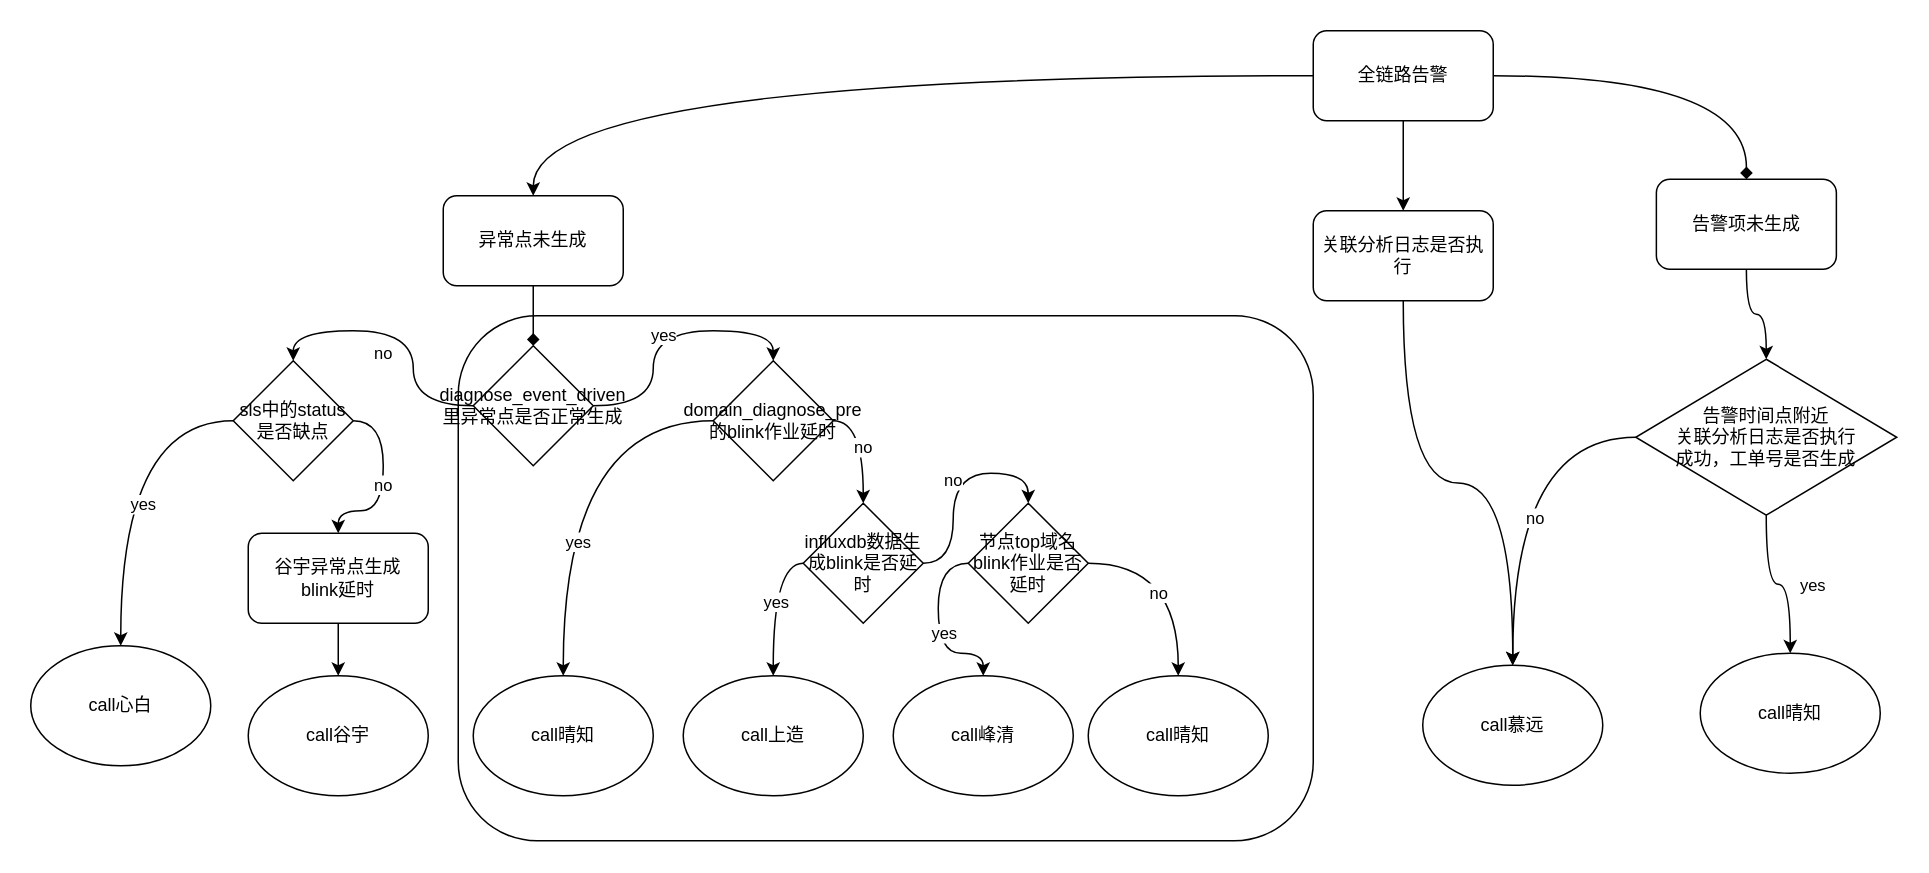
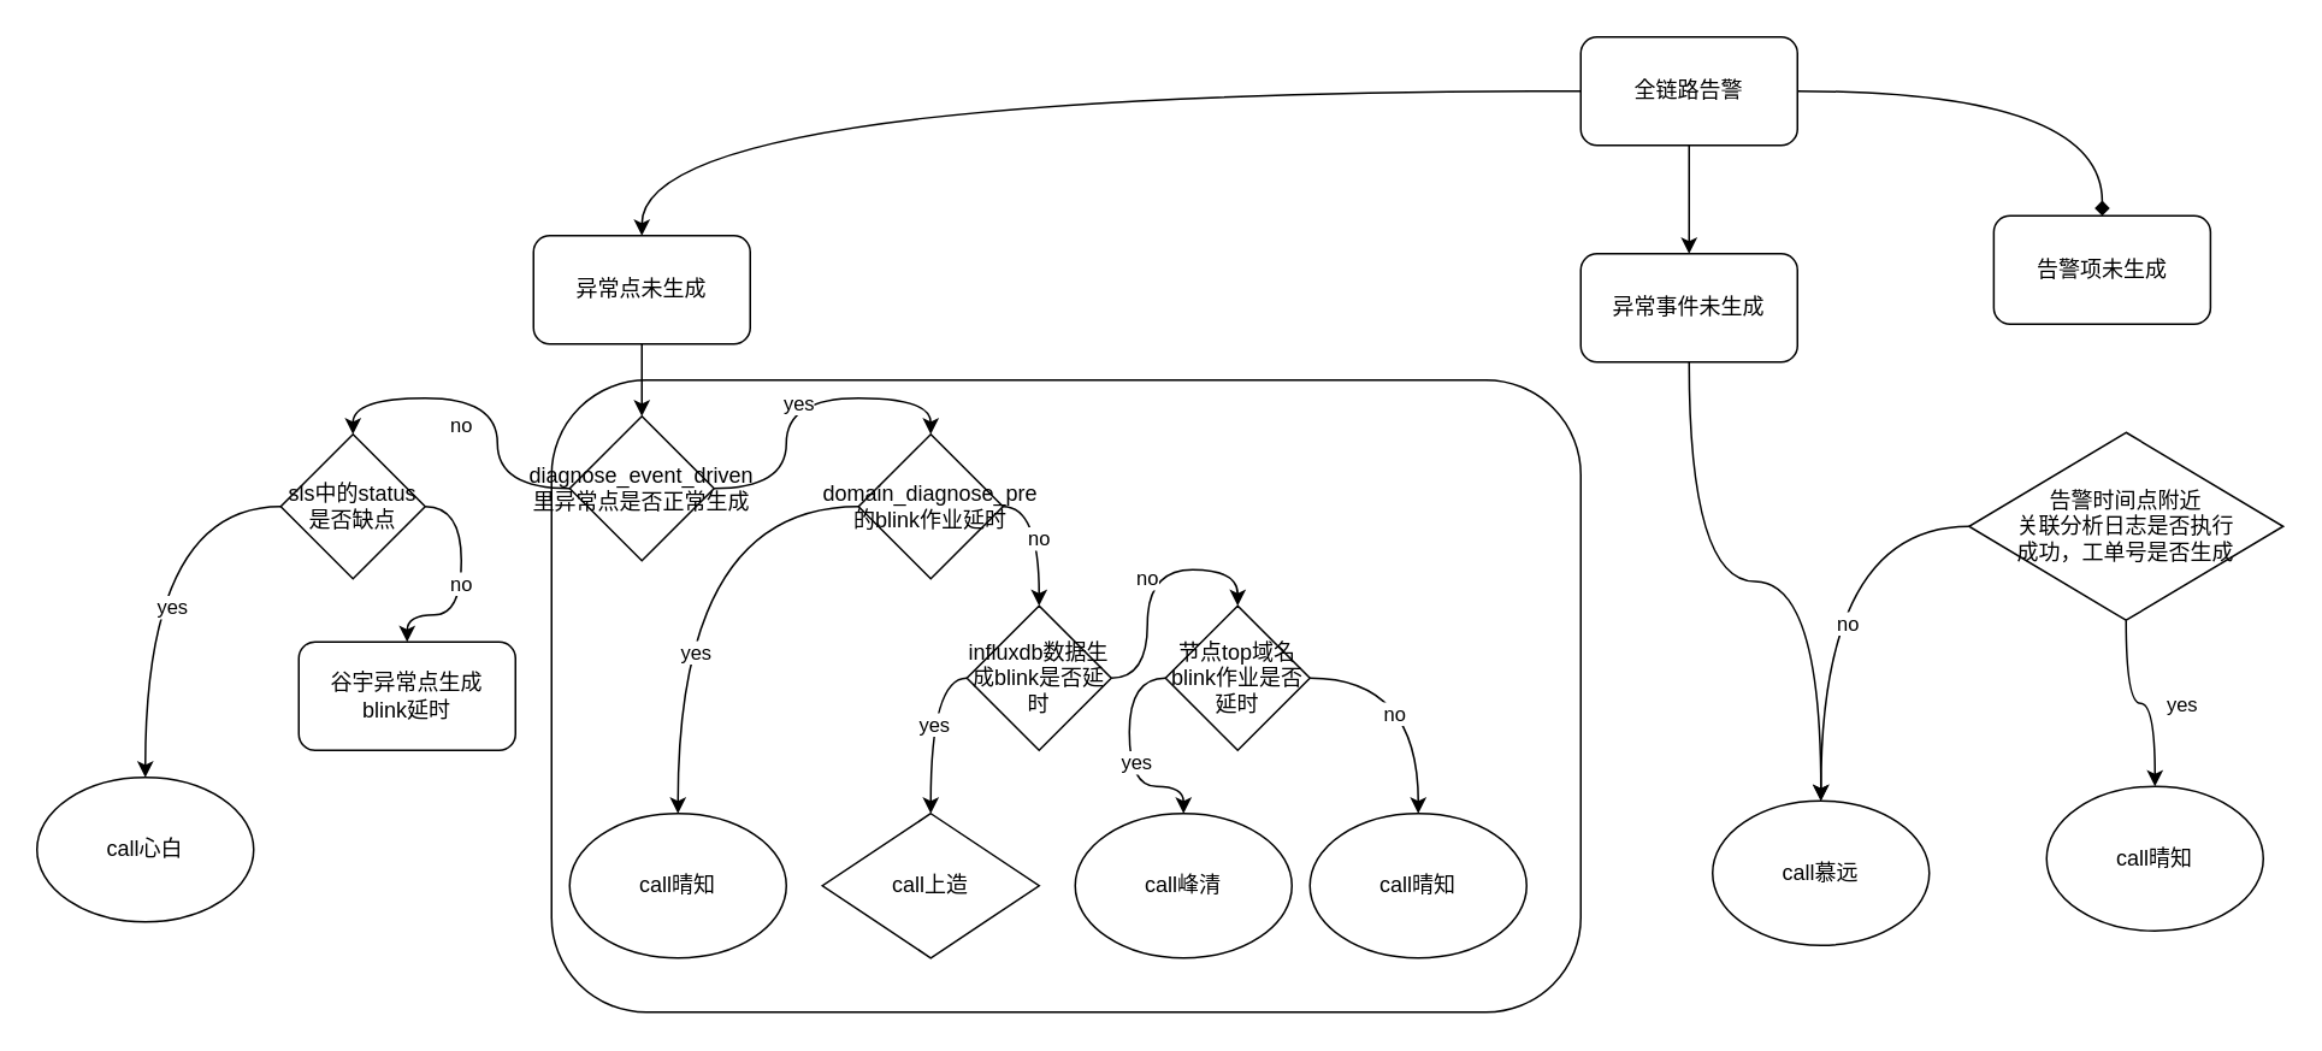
  <mxCell id="0" />
  <mxCell id="1" parent="0" />
  <mxCell id="2" value="" style="rounded=1;whiteSpace=wrap;html=1;" vertex="1" parent="1"><mxGeometry x="305" y="210" width="570" height="350" as="geometry" /></mxCell>
  <mxCell id="3" style="edgeStyle=orthogonalEdgeStyle;rounded=0;orthogonalLoop=1;jettySize=auto;html=1;entryX=0.5;entryY=0;entryDx=0;entryDy=0;curved=1;" edge="1" parent="1" source="6" target="8"><mxGeometry relative="1" as="geometry"><Array as="points"><mxPoint x="355" y="50" /></Array></mxGeometry></mxCell>
  <mxCell id="4" style="edgeStyle=orthogonalEdgeStyle;rounded=0;orthogonalLoop=1;jettySize=auto;html=1;exitX=1;exitY=0.5;exitDx=0;exitDy=0;curved=1;endArrow=diamond;" edge="1" parent="1" source="6" target="12"><mxGeometry relative="1" as="geometry" /></mxCell>
  <mxCell id="5" value="" style="edgeStyle=orthogonalEdgeStyle;curved=1;rounded=0;orthogonalLoop=1;jettySize=auto;html=1;" edge="1" parent="1" source="6" target="10"><mxGeometry relative="1" as="geometry" /></mxCell>
  <mxCell id="6" value="全链路告警" style="rounded=1;whiteSpace=wrap;html=1;" vertex="1" parent="1"><mxGeometry x="875" y="20" width="120" height="60" as="geometry" /></mxCell>
- <mxCell id="7" value="" style="edgeStyle=orthogonalEdgeStyle;curved=1;rounded=0;orthogonalLoop=1;jettySize=auto;html=1;endArrow=diamond;" edge="1" parent="1" source="8" target="19"><mxGeometry relative="1" as="geometry" /></mxCell>
+ <mxCell id="7" value="" style="edgeStyle=orthogonalEdgeStyle;curved=1;rounded=0;orthogonalLoop=1;jettySize=auto;html=1;" edge="1" parent="1" source="8" target="19"><mxGeometry relative="1" as="geometry" /></mxCell>
  <mxCell id="8" value="异常点未生成" style="rounded=1;whiteSpace=wrap;html=1;" vertex="1" parent="1"><mxGeometry x="295" y="130" width="120" height="60" as="geometry" /></mxCell>
  <mxCell id="9" style="edgeStyle=orthogonalEdgeStyle;curved=1;rounded=0;orthogonalLoop=1;jettySize=auto;html=1;exitX=0.5;exitY=1;exitDx=0;exitDy=0;" edge="1" parent="1" source="10" target="43"><mxGeometry relative="1" as="geometry" /></mxCell>
- <mxCell id="10" value="关联分析日志是否执行" style="rounded=1;whiteSpace=wrap;html=1;" vertex="1" parent="1"><mxGeometry x="875" y="140" width="120" height="60" as="geometry" /></mxCell>
- <mxCell id="11" style="edgeStyle=orthogonalEdgeStyle;curved=1;rounded=0;orthogonalLoop=1;jettySize=auto;html=1;exitX=0.5;exitY=1;exitDx=0;exitDy=0;entryX=0.5;entryY=0;entryDx=0;entryDy=0;" edge="1" parent="1" source="12" target="44"><mxGeometry relative="1" as="geometry"><mxPoint x="1163.75" y="239" as="targetPoint" /></mxGeometry></mxCell>
+ <mxCell id="10" value="异常事件未生成" style="rounded=1;whiteSpace=wrap;html=1;" vertex="1" parent="1"><mxGeometry x="875" y="140" width="120" height="60" as="geometry" /></mxCell>
  <mxCell id="12" value="告警项未生成" style="rounded=1;whiteSpace=wrap;html=1;" vertex="1" parent="1"><mxGeometry x="1103.75" y="119" width="120" height="60" as="geometry" /></mxCell>
- <mxCell id="13" value="" style="edgeStyle=orthogonalEdgeStyle;curved=1;rounded=0;orthogonalLoop=1;jettySize=auto;html=1;" edge="1" parent="1" source="14" target="24"><mxGeometry relative="1" as="geometry" /></mxCell>
  <mxCell id="14" value="谷宇异常点生成&lt;br&gt;blink延时" style="rounded=1;whiteSpace=wrap;html=1;" vertex="1" parent="1"><mxGeometry x="165" y="355" width="120" height="60" as="geometry" /></mxCell>
  <mxCell id="15" style="edgeStyle=orthogonalEdgeStyle;curved=1;rounded=0;orthogonalLoop=1;jettySize=auto;html=1;exitX=0;exitY=0.5;exitDx=0;exitDy=0;entryX=0.5;entryY=0;entryDx=0;entryDy=0;" edge="1" parent="1" source="19" target="33"><mxGeometry relative="1" as="geometry" /></mxCell>
  <mxCell id="16" value="no" style="edgeLabel;html=1;align=center;verticalAlign=middle;resizable=0;points=[];" vertex="1" connectable="0" parent="15"><mxGeometry x="-0.2" y="21" relative="1" as="geometry"><mxPoint as="offset" /></mxGeometry></mxCell>
  <mxCell id="17" style="edgeStyle=orthogonalEdgeStyle;curved=1;rounded=0;orthogonalLoop=1;jettySize=auto;html=1;exitX=1;exitY=0.5;exitDx=0;exitDy=0;entryX=0.5;entryY=0;entryDx=0;entryDy=0;" edge="1" parent="1" source="19" target="23"><mxGeometry relative="1" as="geometry" /></mxCell>
  <mxCell id="18" value="yes" style="edgeLabel;html=1;align=center;verticalAlign=middle;resizable=0;points=[];" vertex="1" connectable="0" parent="17"><mxGeometry x="0.015" y="-2" relative="1" as="geometry"><mxPoint as="offset" /></mxGeometry></mxCell>
  <mxCell id="19" value="diagnose_event_driven里异常点是否正常生成" style="rhombus;whiteSpace=wrap;html=1;" vertex="1" parent="1"><mxGeometry x="315" y="230" width="80" height="80" as="geometry" /></mxCell>
  <mxCell id="20" style="edgeStyle=orthogonalEdgeStyle;curved=1;rounded=0;orthogonalLoop=1;jettySize=auto;html=1;exitX=0;exitY=0.5;exitDx=0;exitDy=0;entryX=0.5;entryY=0;entryDx=0;entryDy=0;" edge="1" parent="1" source="23" target="25"><mxGeometry relative="1" as="geometry" /></mxCell>
  <mxCell id="21" value="yes" style="edgeLabel;html=1;align=center;verticalAlign=middle;resizable=0;points=[];" vertex="1" connectable="0" parent="20"><mxGeometry x="0.333" y="9" relative="1" as="geometry"><mxPoint as="offset" /></mxGeometry></mxCell>
  <mxCell id="22" value="no" style="edgeStyle=orthogonalEdgeStyle;curved=1;rounded=0;orthogonalLoop=1;jettySize=auto;html=1;entryX=0.5;entryY=0;entryDx=0;entryDy=0;exitX=1;exitY=0.5;exitDx=0;exitDy=0;" edge="1" parent="1" source="23" target="29"><mxGeometry relative="1" as="geometry" /></mxCell>
  <mxCell id="23" value="domain_diagnose_pre的blink作业延时" style="rhombus;whiteSpace=wrap;html=1;" vertex="1" parent="1"><mxGeometry x="475" y="240" width="80" height="80" as="geometry" /></mxCell>
- <mxCell id="24" value="call谷宇" style="ellipse;whiteSpace=wrap;html=1;" vertex="1" parent="1"><mxGeometry x="165" y="450" width="120" height="80" as="geometry" /></mxCell>
  <mxCell id="25" value="call晴知" style="ellipse;whiteSpace=wrap;html=1;" vertex="1" parent="1"><mxGeometry x="315" y="450" width="120" height="80" as="geometry" /></mxCell>
  <mxCell id="26" style="edgeStyle=orthogonalEdgeStyle;curved=1;rounded=0;orthogonalLoop=1;jettySize=auto;html=1;entryX=0.5;entryY=0;entryDx=0;entryDy=0;exitX=0;exitY=0.5;exitDx=0;exitDy=0;" edge="1" parent="1" source="29" target="34"><mxGeometry relative="1" as="geometry" /></mxCell>
  <mxCell id="27" value="yes" style="edgeLabel;html=1;align=center;verticalAlign=middle;resizable=0;points=[];" vertex="1" connectable="0" parent="26"><mxGeometry x="-0.053" y="1" relative="1" as="geometry"><mxPoint as="offset" /></mxGeometry></mxCell>
  <mxCell id="28" value="no" style="edgeStyle=orthogonalEdgeStyle;curved=1;rounded=0;orthogonalLoop=1;jettySize=auto;html=1;entryX=0.5;entryY=0;entryDx=0;entryDy=0;exitX=1;exitY=0.5;exitDx=0;exitDy=0;" edge="1" parent="1" source="29" target="40"><mxGeometry relative="1" as="geometry" /></mxCell>
  <mxCell id="29" value="influxdb数据生成blink是否延时" style="rhombus;whiteSpace=wrap;html=1;" vertex="1" parent="1"><mxGeometry x="535" y="335" width="80" height="80" as="geometry" /></mxCell>
  <mxCell id="30" value="no" style="edgeStyle=orthogonalEdgeStyle;curved=1;rounded=0;orthogonalLoop=1;jettySize=auto;html=1;exitX=1;exitY=0.5;exitDx=0;exitDy=0;entryX=0.5;entryY=0;entryDx=0;entryDy=0;" edge="1" parent="1" source="33" target="14"><mxGeometry relative="1" as="geometry" /></mxCell>
  <mxCell id="31" style="edgeStyle=orthogonalEdgeStyle;curved=1;rounded=0;orthogonalLoop=1;jettySize=auto;html=1;exitX=0;exitY=0.5;exitDx=0;exitDy=0;" edge="1" parent="1" source="33" target="35"><mxGeometry relative="1" as="geometry" /></mxCell>
  <mxCell id="32" value="yes" style="edgeLabel;html=1;align=center;verticalAlign=middle;resizable=0;points=[];" vertex="1" connectable="0" parent="31"><mxGeometry x="0.152" y="14" relative="1" as="geometry"><mxPoint as="offset" /></mxGeometry></mxCell>
  <mxCell id="33" value="sls中的status是否缺点" style="rhombus;whiteSpace=wrap;html=1;" vertex="1" parent="1"><mxGeometry x="155" y="240" width="80" height="80" as="geometry" /></mxCell>
- <mxCell id="34" value="call上造" style="ellipse;whiteSpace=wrap;html=1;" vertex="1" parent="1"><mxGeometry x="455" y="450" width="120" height="80" as="geometry" /></mxCell>
+ <mxCell id="34" value="call上造" style="rhombus;whiteSpace=wrap;html=1;" vertex="1" parent="1"><mxGeometry x="455" y="450" width="120" height="80" as="geometry" /></mxCell>
  <mxCell id="35" value="call心白" style="ellipse;whiteSpace=wrap;html=1;" vertex="1" parent="1"><mxGeometry x="20" y="430" width="120" height="80" as="geometry" /></mxCell>
  <mxCell id="36" style="edgeStyle=orthogonalEdgeStyle;curved=1;rounded=0;orthogonalLoop=1;jettySize=auto;html=1;exitX=0;exitY=0.5;exitDx=0;exitDy=0;entryX=0.5;entryY=0;entryDx=0;entryDy=0;" edge="1" parent="1" source="40" target="41"><mxGeometry relative="1" as="geometry" /></mxCell>
  <mxCell id="37" value="yes" style="edgeLabel;html=1;align=center;verticalAlign=middle;resizable=0;points=[];" vertex="1" connectable="0" parent="36"><mxGeometry x="0.056" y="3" relative="1" as="geometry"><mxPoint as="offset" /></mxGeometry></mxCell>
  <mxCell id="38" style="edgeStyle=orthogonalEdgeStyle;curved=1;rounded=0;orthogonalLoop=1;jettySize=auto;html=1;exitX=1;exitY=0.5;exitDx=0;exitDy=0;entryX=0.5;entryY=0;entryDx=0;entryDy=0;" edge="1" parent="1" source="40" target="42"><mxGeometry relative="1" as="geometry" /></mxCell>
  <mxCell id="39" value="no" style="edgeLabel;html=1;align=center;verticalAlign=middle;resizable=0;points=[];" vertex="1" connectable="0" parent="38"><mxGeometry x="-0.319" y="-19" relative="1" as="geometry"><mxPoint as="offset" /></mxGeometry></mxCell>
  <mxCell id="40" value="节点top域名blink作业是否延时" style="rhombus;whiteSpace=wrap;html=1;" vertex="1" parent="1"><mxGeometry x="645" y="335" width="80" height="80" as="geometry" /></mxCell>
  <mxCell id="41" value="call峰清" style="ellipse;whiteSpace=wrap;html=1;" vertex="1" parent="1"><mxGeometry x="595" y="450" width="120" height="80" as="geometry" /></mxCell>
  <mxCell id="42" value="call晴知" style="ellipse;whiteSpace=wrap;html=1;" vertex="1" parent="1"><mxGeometry x="725" y="450" width="120" height="80" as="geometry" /></mxCell>
  <mxCell id="43" value="call慕远" style="ellipse;whiteSpace=wrap;html=1;" vertex="1" parent="1"><mxGeometry x="948" y="443" width="120" height="80" as="geometry" /></mxCell>
  <mxCell id="44" value="告警时间点附近&lt;br&gt;关联分析日志是否执行&lt;br&gt;成功，工单号是否生成" style="rhombus;whiteSpace=wrap;html=1;" vertex="1" parent="1"><mxGeometry x="1090" y="239" width="174" height="104" as="geometry" /></mxCell>
  <mxCell id="45" value="call晴知" style="ellipse;whiteSpace=wrap;html=1;" vertex="1" parent="1"><mxGeometry x="1133" y="435" width="120" height="80" as="geometry" /></mxCell>
  <mxCell id="46" style="edgeStyle=orthogonalEdgeStyle;curved=1;rounded=0;orthogonalLoop=1;jettySize=auto;html=1;entryX=0.5;entryY=0;entryDx=0;entryDy=0;" edge="1" parent="1" source="44" target="43"><mxGeometry relative="1" as="geometry"><mxPoint x="1263.25" y="351.829" as="sourcePoint" /><mxPoint x="1266.75" y="249" as="targetPoint" /></mxGeometry></mxCell>
  <mxCell id="47" value="no" style="edgeLabel;html=1;align=center;verticalAlign=middle;resizable=0;points=[];" vertex="1" connectable="0" parent="46"><mxGeometry x="0.152" y="14" relative="1" as="geometry"><mxPoint as="offset" /></mxGeometry></mxCell>
  <mxCell id="48" style="edgeStyle=orthogonalEdgeStyle;curved=1;rounded=0;orthogonalLoop=1;jettySize=auto;html=1;entryX=0.5;entryY=0;entryDx=0;entryDy=0;exitX=0.5;exitY=1;exitDx=0;exitDy=0;" edge="1" parent="1" source="44" target="45"><mxGeometry relative="1" as="geometry"><mxPoint x="1100" y="301" as="sourcePoint" /><mxPoint x="994" y="553" as="targetPoint" /></mxGeometry></mxCell>
  <mxCell id="49" value="yes" style="edgeLabel;html=1;align=center;verticalAlign=middle;resizable=0;points=[];" vertex="1" connectable="0" parent="48"><mxGeometry x="0.152" y="14" relative="1" as="geometry"><mxPoint as="offset" /></mxGeometry></mxCell>
